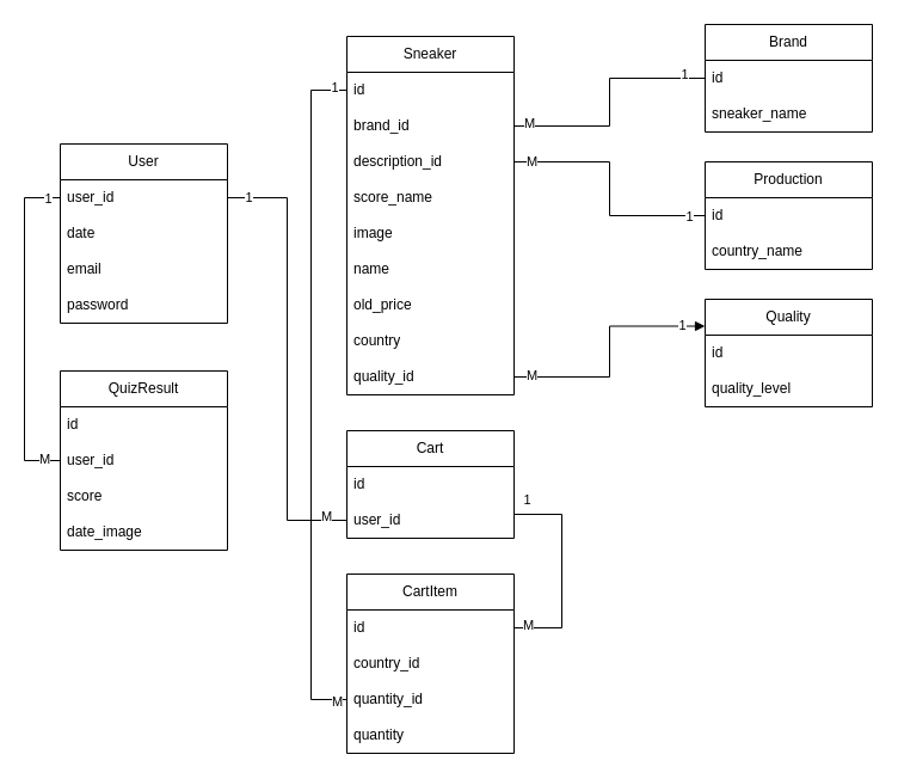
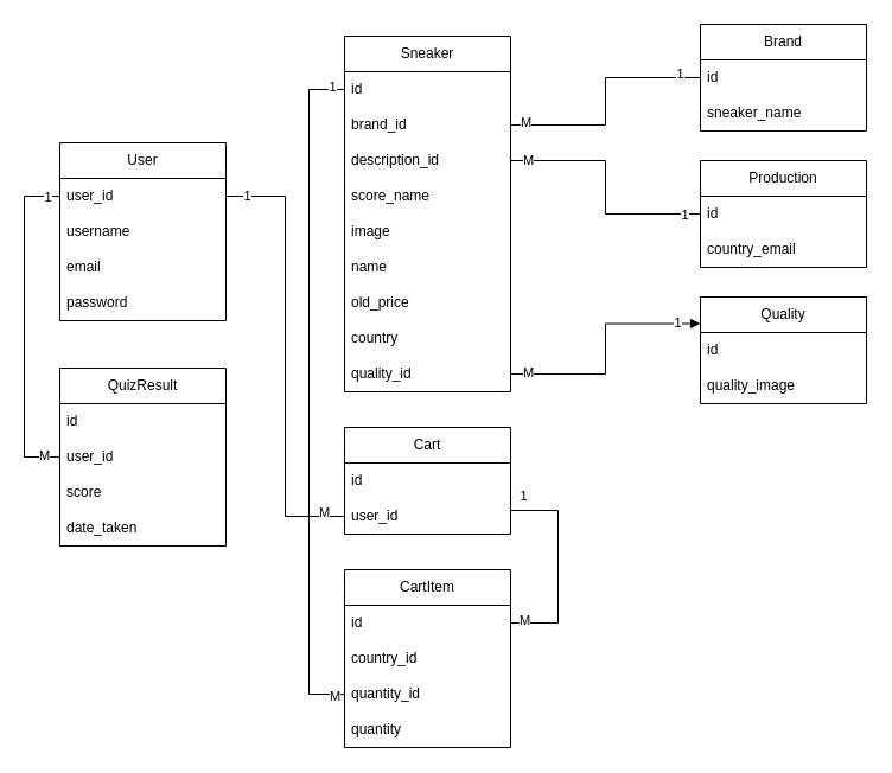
  <mxCell id="0" />
  <mxCell id="1" parent="0" />
  <mxCell id="2" value="User" style="swimlane;fontStyle=0;childLayout=stackLayout;horizontal=1;startSize=30;horizontalStack=0;resizeParent=1;resizeParentMax=0;resizeLast=0;collapsible=1;marginBottom=0;whiteSpace=wrap;html=1;" vertex="1" parent="1"><mxGeometry x="50" y="120" width="140" height="150" as="geometry" /></mxCell>
  <mxCell id="3" value="user_id" style="text;strokeColor=none;fillColor=none;align=left;verticalAlign=middle;spacingLeft=4;spacingRight=4;overflow=hidden;points=[[0,0.5],[1,0.5]];portConstraint=eastwest;rotatable=0;whiteSpace=wrap;html=1;" vertex="1" parent="2"><mxGeometry y="30" width="140" height="30" as="geometry" /></mxCell>
- <mxCell id="4" value="date" style="text;strokeColor=none;fillColor=none;align=left;verticalAlign=middle;spacingLeft=4;spacingRight=4;overflow=hidden;points=[[0,0.5],[1,0.5]];portConstraint=eastwest;rotatable=0;whiteSpace=wrap;html=1;" vertex="1" parent="2"><mxGeometry y="60" width="140" height="30" as="geometry" /></mxCell>
+ <mxCell id="4" value="username" style="text;strokeColor=none;fillColor=none;align=left;verticalAlign=middle;spacingLeft=4;spacingRight=4;overflow=hidden;points=[[0,0.5],[1,0.5]];portConstraint=eastwest;rotatable=0;whiteSpace=wrap;html=1;" vertex="1" parent="2"><mxGeometry y="60" width="140" height="30" as="geometry" /></mxCell>
  <mxCell id="5" value="email" style="text;strokeColor=none;fillColor=none;align=left;verticalAlign=middle;spacingLeft=4;spacingRight=4;overflow=hidden;points=[[0,0.5],[1,0.5]];portConstraint=eastwest;rotatable=0;whiteSpace=wrap;html=1;" vertex="1" parent="2"><mxGeometry y="90" width="140" height="30" as="geometry" /></mxCell>
  <mxCell id="6" value="password" style="text;strokeColor=none;fillColor=none;align=left;verticalAlign=middle;spacingLeft=4;spacingRight=4;overflow=hidden;points=[[0,0.5],[1,0.5]];portConstraint=eastwest;rotatable=0;whiteSpace=wrap;html=1;" vertex="1" parent="2"><mxGeometry y="120" width="140" height="30" as="geometry" /></mxCell>
  <mxCell id="7" value="Sneaker" style="swimlane;fontStyle=0;childLayout=stackLayout;horizontal=1;startSize=30;horizontalStack=0;resizeParent=1;resizeParentMax=0;resizeLast=0;collapsible=1;marginBottom=0;whiteSpace=wrap;html=1;" vertex="1" parent="1"><mxGeometry x="290" y="30" width="140" height="300" as="geometry" /></mxCell>
  <mxCell id="8" value="id" style="text;strokeColor=none;fillColor=none;align=left;verticalAlign=middle;spacingLeft=4;spacingRight=4;overflow=hidden;points=[[0,0.5],[1,0.5]];portConstraint=eastwest;rotatable=0;whiteSpace=wrap;html=1;" vertex="1" parent="7"><mxGeometry y="30" width="140" height="30" as="geometry" /></mxCell>
  <mxCell id="9" value="brand_id" style="text;strokeColor=none;fillColor=none;align=left;verticalAlign=middle;spacingLeft=4;spacingRight=4;overflow=hidden;points=[[0,0.5],[1,0.5]];portConstraint=eastwest;rotatable=0;whiteSpace=wrap;html=1;" vertex="1" parent="7"><mxGeometry y="60" width="140" height="30" as="geometry" /></mxCell>
  <mxCell id="10" value="description_id" style="text;strokeColor=none;fillColor=none;align=left;verticalAlign=middle;spacingLeft=4;spacingRight=4;overflow=hidden;points=[[0,0.5],[1,0.5]];portConstraint=eastwest;rotatable=0;whiteSpace=wrap;html=1;" vertex="1" parent="7"><mxGeometry y="90" width="140" height="30" as="geometry" /></mxCell>
  <mxCell id="11" value="score_name" style="text;strokeColor=none;fillColor=none;align=left;verticalAlign=middle;spacingLeft=4;spacingRight=4;overflow=hidden;points=[[0,0.5],[1,0.5]];portConstraint=eastwest;rotatable=0;whiteSpace=wrap;html=1;" vertex="1" parent="7"><mxGeometry y="120" width="140" height="30" as="geometry" /></mxCell>
  <mxCell id="12" value="image" style="text;strokeColor=none;fillColor=none;align=left;verticalAlign=middle;spacingLeft=4;spacingRight=4;overflow=hidden;points=[[0,0.5],[1,0.5]];portConstraint=eastwest;rotatable=0;whiteSpace=wrap;html=1;" vertex="1" parent="7"><mxGeometry y="150" width="140" height="30" as="geometry" /></mxCell>
  <mxCell id="13" value="name" style="text;strokeColor=none;fillColor=none;align=left;verticalAlign=middle;spacingLeft=4;spacingRight=4;overflow=hidden;points=[[0,0.5],[1,0.5]];portConstraint=eastwest;rotatable=0;whiteSpace=wrap;html=1;" vertex="1" parent="7"><mxGeometry y="180" width="140" height="30" as="geometry" /></mxCell>
  <mxCell id="14" value="old_price" style="text;strokeColor=none;fillColor=none;align=left;verticalAlign=middle;spacingLeft=4;spacingRight=4;overflow=hidden;points=[[0,0.5],[1,0.5]];portConstraint=eastwest;rotatable=0;whiteSpace=wrap;html=1;" vertex="1" parent="7"><mxGeometry y="210" width="140" height="30" as="geometry" /></mxCell>
  <mxCell id="15" value="country" style="text;strokeColor=none;fillColor=none;align=left;verticalAlign=middle;spacingLeft=4;spacingRight=4;overflow=hidden;points=[[0,0.5],[1,0.5]];portConstraint=eastwest;rotatable=0;whiteSpace=wrap;html=1;" vertex="1" parent="7"><mxGeometry y="240" width="140" height="30" as="geometry" /></mxCell>
  <mxCell id="16" value="quality_id" style="text;strokeColor=none;fillColor=none;align=left;verticalAlign=middle;spacingLeft=4;spacingRight=4;overflow=hidden;points=[[0,0.5],[1,0.5]];portConstraint=eastwest;rotatable=0;whiteSpace=wrap;html=1;" vertex="1" parent="7"><mxGeometry y="270" width="140" height="30" as="geometry" /></mxCell>
  <mxCell id="17" value="CartItem" style="swimlane;fontStyle=0;childLayout=stackLayout;horizontal=1;startSize=30;horizontalStack=0;resizeParent=1;resizeParentMax=0;resizeLast=0;collapsible=1;marginBottom=0;whiteSpace=wrap;html=1;" vertex="1" parent="1"><mxGeometry x="290" y="480" width="140" height="150" as="geometry" /></mxCell>
  <mxCell id="18" value="id" style="text;strokeColor=none;fillColor=none;align=left;verticalAlign=middle;spacingLeft=4;spacingRight=4;overflow=hidden;points=[[0,0.5],[1,0.5]];portConstraint=eastwest;rotatable=0;whiteSpace=wrap;html=1;" vertex="1" parent="17"><mxGeometry y="30" width="140" height="30" as="geometry" /></mxCell>
  <mxCell id="19" value="country_id" style="text;strokeColor=none;fillColor=none;align=left;verticalAlign=middle;spacingLeft=4;spacingRight=4;overflow=hidden;points=[[0,0.5],[1,0.5]];portConstraint=eastwest;rotatable=0;whiteSpace=wrap;html=1;" vertex="1" parent="17"><mxGeometry y="60" width="140" height="30" as="geometry" /></mxCell>
  <mxCell id="20" value="quantity_id" style="text;strokeColor=none;fillColor=none;align=left;verticalAlign=middle;spacingLeft=4;spacingRight=4;overflow=hidden;points=[[0,0.5],[1,0.5]];portConstraint=eastwest;rotatable=0;whiteSpace=wrap;html=1;" vertex="1" parent="17"><mxGeometry y="90" width="140" height="30" as="geometry" /></mxCell>
  <mxCell id="21" value="quantity" style="text;strokeColor=none;fillColor=none;align=left;verticalAlign=middle;spacingLeft=4;spacingRight=4;overflow=hidden;points=[[0,0.5],[1,0.5]];portConstraint=eastwest;rotatable=0;whiteSpace=wrap;html=1;" vertex="1" parent="17"><mxGeometry y="120" width="140" height="30" as="geometry" /></mxCell>
  <mxCell id="22" value="Brand" style="swimlane;fontStyle=0;childLayout=stackLayout;horizontal=1;startSize=30;horizontalStack=0;resizeParent=1;resizeParentMax=0;resizeLast=0;collapsible=1;marginBottom=0;whiteSpace=wrap;html=1;" vertex="1" parent="1"><mxGeometry x="590" y="20" width="140" height="90" as="geometry" /></mxCell>
  <mxCell id="23" value="id" style="text;strokeColor=none;fillColor=none;align=left;verticalAlign=middle;spacingLeft=4;spacingRight=4;overflow=hidden;points=[[0,0.5],[1,0.5]];portConstraint=eastwest;rotatable=0;whiteSpace=wrap;html=1;" vertex="1" parent="22"><mxGeometry y="30" width="140" height="30" as="geometry" /></mxCell>
  <mxCell id="24" value="sneaker_name" style="text;strokeColor=none;fillColor=none;align=left;verticalAlign=middle;spacingLeft=4;spacingRight=4;overflow=hidden;points=[[0,0.5],[1,0.5]];portConstraint=eastwest;rotatable=0;whiteSpace=wrap;html=1;" vertex="1" parent="22"><mxGeometry y="60" width="140" height="30" as="geometry" /></mxCell>
  <mxCell id="25" value="Production" style="swimlane;fontStyle=0;childLayout=stackLayout;horizontal=1;startSize=30;horizontalStack=0;resizeParent=1;resizeParentMax=0;resizeLast=0;collapsible=1;marginBottom=0;whiteSpace=wrap;html=1;" vertex="1" parent="1"><mxGeometry x="590" y="135" width="140" height="90" as="geometry" /></mxCell>
  <mxCell id="26" value="id" style="text;strokeColor=none;fillColor=none;align=left;verticalAlign=middle;spacingLeft=4;spacingRight=4;overflow=hidden;points=[[0,0.5],[1,0.5]];portConstraint=eastwest;rotatable=0;whiteSpace=wrap;html=1;" vertex="1" parent="25"><mxGeometry y="30" width="140" height="30" as="geometry" /></mxCell>
- <mxCell id="27" value="country_name" style="text;strokeColor=none;fillColor=none;align=left;verticalAlign=middle;spacingLeft=4;spacingRight=4;overflow=hidden;points=[[0,0.5],[1,0.5]];portConstraint=eastwest;rotatable=0;whiteSpace=wrap;html=1;" vertex="1" parent="25"><mxGeometry y="60" width="140" height="30" as="geometry" /></mxCell>
+ <mxCell id="27" value="country_email" style="text;strokeColor=none;fillColor=none;align=left;verticalAlign=middle;spacingLeft=4;spacingRight=4;overflow=hidden;points=[[0,0.5],[1,0.5]];portConstraint=eastwest;rotatable=0;whiteSpace=wrap;html=1;" vertex="1" parent="25"><mxGeometry y="60" width="140" height="30" as="geometry" /></mxCell>
  <mxCell id="28" value="Quality" style="swimlane;fontStyle=0;childLayout=stackLayout;horizontal=1;startSize=30;horizontalStack=0;resizeParent=1;resizeParentMax=0;resizeLast=0;collapsible=1;marginBottom=0;whiteSpace=wrap;html=1;" vertex="1" parent="1"><mxGeometry x="590" y="250" width="140" height="90" as="geometry" /></mxCell>
  <mxCell id="29" value="id" style="text;strokeColor=none;fillColor=none;align=left;verticalAlign=middle;spacingLeft=4;spacingRight=4;overflow=hidden;points=[[0,0.5],[1,0.5]];portConstraint=eastwest;rotatable=0;whiteSpace=wrap;html=1;" vertex="1" parent="28"><mxGeometry y="30" width="140" height="30" as="geometry" /></mxCell>
- <mxCell id="30" value="quality_level" style="text;strokeColor=none;fillColor=none;align=left;verticalAlign=middle;spacingLeft=4;spacingRight=4;overflow=hidden;points=[[0,0.5],[1,0.5]];portConstraint=eastwest;rotatable=0;whiteSpace=wrap;html=1;" vertex="1" parent="28"><mxGeometry y="60" width="140" height="30" as="geometry" /></mxCell>
+ <mxCell id="30" value="quality_image" style="text;strokeColor=none;fillColor=none;align=left;verticalAlign=middle;spacingLeft=4;spacingRight=4;overflow=hidden;points=[[0,0.5],[1,0.5]];portConstraint=eastwest;rotatable=0;whiteSpace=wrap;html=1;" vertex="1" parent="28"><mxGeometry y="60" width="140" height="30" as="geometry" /></mxCell>
  <mxCell id="31" value="Cart" style="swimlane;fontStyle=0;childLayout=stackLayout;horizontal=1;startSize=30;horizontalStack=0;resizeParent=1;resizeParentMax=0;resizeLast=0;collapsible=1;marginBottom=0;whiteSpace=wrap;html=1;" vertex="1" parent="1"><mxGeometry x="290" y="360" width="140" height="90" as="geometry" /></mxCell>
  <mxCell id="32" value="id" style="text;strokeColor=none;fillColor=none;align=left;verticalAlign=middle;spacingLeft=4;spacingRight=4;overflow=hidden;points=[[0,0.5],[1,0.5]];portConstraint=eastwest;rotatable=0;whiteSpace=wrap;html=1;" vertex="1" parent="31"><mxGeometry y="30" width="140" height="30" as="geometry" /></mxCell>
  <mxCell id="33" value="user_id" style="text;strokeColor=none;fillColor=none;align=left;verticalAlign=middle;spacingLeft=4;spacingRight=4;overflow=hidden;points=[[0,0.5],[1,0.5]];portConstraint=eastwest;rotatable=0;whiteSpace=wrap;html=1;" vertex="1" parent="31"><mxGeometry y="60" width="140" height="30" as="geometry" /></mxCell>
  <mxCell id="34" value="QuizResult" style="swimlane;fontStyle=0;childLayout=stackLayout;horizontal=1;startSize=30;horizontalStack=0;resizeParent=1;resizeParentMax=0;resizeLast=0;collapsible=1;marginBottom=0;whiteSpace=wrap;html=1;" vertex="1" parent="1"><mxGeometry x="50" y="310" width="140" height="150" as="geometry" /></mxCell>
  <mxCell id="35" value="id" style="text;strokeColor=none;fillColor=none;align=left;verticalAlign=middle;spacingLeft=4;spacingRight=4;overflow=hidden;points=[[0,0.5],[1,0.5]];portConstraint=eastwest;rotatable=0;whiteSpace=wrap;html=1;" vertex="1" parent="34"><mxGeometry y="30" width="140" height="30" as="geometry" /></mxCell>
  <mxCell id="36" value="user_id" style="text;strokeColor=none;fillColor=none;align=left;verticalAlign=middle;spacingLeft=4;spacingRight=4;overflow=hidden;points=[[0,0.5],[1,0.5]];portConstraint=eastwest;rotatable=0;whiteSpace=wrap;html=1;" vertex="1" parent="34"><mxGeometry y="60" width="140" height="30" as="geometry" /></mxCell>
  <mxCell id="37" value="score" style="text;strokeColor=none;fillColor=none;align=left;verticalAlign=middle;spacingLeft=4;spacingRight=4;overflow=hidden;points=[[0,0.5],[1,0.5]];portConstraint=eastwest;rotatable=0;whiteSpace=wrap;html=1;" vertex="1" parent="34"><mxGeometry y="90" width="140" height="30" as="geometry" /></mxCell>
- <mxCell id="38" value="date_image" style="text;strokeColor=none;fillColor=none;align=left;verticalAlign=middle;spacingLeft=4;spacingRight=4;overflow=hidden;points=[[0,0.5],[1,0.5]];portConstraint=eastwest;rotatable=0;whiteSpace=wrap;html=1;" vertex="1" parent="34"><mxGeometry y="120" width="140" height="30" as="geometry" /></mxCell>
+ <mxCell id="38" value="date_taken" style="text;strokeColor=none;fillColor=none;align=left;verticalAlign=middle;spacingLeft=4;spacingRight=4;overflow=hidden;points=[[0,0.5],[1,0.5]];portConstraint=eastwest;rotatable=0;whiteSpace=wrap;html=1;" vertex="1" parent="34"><mxGeometry y="120" width="140" height="30" as="geometry" /></mxCell>
  <mxCell id="39" style="edgeStyle=orthogonalEdgeStyle;rounded=0;orthogonalLoop=1;jettySize=auto;html=1;exitX=1;exitY=0.5;exitDx=0;exitDy=0;entryX=0;entryY=0.5;entryDx=0;entryDy=0;endArrow=none;startFill=0;" edge="1" parent="1" source="9" target="23"><mxGeometry relative="1" as="geometry" /></mxCell>
  <mxCell id="40" value="M" style="edgeLabel;html=1;align=center;verticalAlign=middle;resizable=0;points=[];" vertex="1" connectable="0" parent="39"><mxGeometry x="-0.878" y="3" relative="1" as="geometry"><mxPoint as="offset" /></mxGeometry></mxCell>
  <mxCell id="41" value="1" style="edgeLabel;html=1;align=center;verticalAlign=middle;resizable=0;points=[];" vertex="1" connectable="0" parent="39"><mxGeometry x="0.817" y="4" relative="1" as="geometry"><mxPoint as="offset" /></mxGeometry></mxCell>
  <mxCell id="42" style="edgeStyle=orthogonalEdgeStyle;rounded=0;orthogonalLoop=1;jettySize=auto;html=1;exitX=1;exitY=0.5;exitDx=0;exitDy=0;entryX=0;entryY=0.5;entryDx=0;entryDy=0;endArrow=none;startFill=0;" edge="1" parent="1" source="10" target="26"><mxGeometry relative="1" as="geometry" /></mxCell>
  <mxCell id="43" value="1" style="edgeLabel;html=1;align=center;verticalAlign=middle;resizable=0;points=[];" vertex="1" connectable="0" parent="42"><mxGeometry x="0.862" relative="1" as="geometry"><mxPoint as="offset" /></mxGeometry></mxCell>
  <mxCell id="44" value="M" style="edgeLabel;html=1;align=center;verticalAlign=middle;resizable=0;points=[];" vertex="1" connectable="0" parent="42"><mxGeometry x="-0.867" y="1" relative="1" as="geometry"><mxPoint as="offset" /></mxGeometry></mxCell>
  <mxCell id="45" style="edgeStyle=orthogonalEdgeStyle;rounded=0;orthogonalLoop=1;jettySize=auto;html=1;exitX=1;exitY=0.5;exitDx=0;exitDy=0;entryX=0;entryY=0.25;entryDx=0;entryDy=0;endArrow=block;startFill=0;" edge="1" parent="1" source="16" target="28"><mxGeometry relative="1" as="geometry" /></mxCell>
  <mxCell id="46" value="1" style="edgeLabel;html=1;align=center;verticalAlign=middle;resizable=0;points=[];" vertex="1" connectable="0" parent="45"><mxGeometry x="0.795" y="1" relative="1" as="geometry"><mxPoint x="1" as="offset" /></mxGeometry></mxCell>
  <mxCell id="47" value="M" style="edgeLabel;html=1;align=center;verticalAlign=middle;resizable=0;points=[];" vertex="1" connectable="0" parent="45"><mxGeometry x="-0.865" y="2" relative="1" as="geometry"><mxPoint as="offset" /></mxGeometry></mxCell>
  <mxCell id="48" style="edgeStyle=orthogonalEdgeStyle;rounded=0;orthogonalLoop=1;jettySize=auto;html=1;exitX=0;exitY=0.5;exitDx=0;exitDy=0;entryX=1;entryY=0.5;entryDx=0;entryDy=0;endArrow=none;startFill=0;" edge="1" parent="1" source="33" target="3"><mxGeometry relative="1" as="geometry" /></mxCell>
  <mxCell id="49" value="1" style="edgeLabel;html=1;align=center;verticalAlign=middle;resizable=0;points=[];" vertex="1" connectable="0" parent="48"><mxGeometry x="0.907" y="-1" relative="1" as="geometry"><mxPoint as="offset" /></mxGeometry></mxCell>
  <mxCell id="50" value="M" style="edgeLabel;html=1;align=center;verticalAlign=middle;resizable=0;points=[];" vertex="1" connectable="0" parent="48"><mxGeometry x="-0.904" y="-4" relative="1" as="geometry"><mxPoint as="offset" /></mxGeometry></mxCell>
  <mxCell id="51" style="edgeStyle=orthogonalEdgeStyle;rounded=0;orthogonalLoop=1;jettySize=auto;html=1;exitX=1;exitY=0.5;exitDx=0;exitDy=0;entryX=1;entryY=0.5;entryDx=0;entryDy=0;endArrow=none;startFill=0;" edge="1" parent="1" source="32" target="18"><mxGeometry relative="1" as="geometry"><Array as="points"><mxPoint x="430" y="430" /><mxPoint x="470" y="430" /><mxPoint x="470" y="525" /></Array></mxGeometry></mxCell>
  <mxCell id="52" value="1" style="edgeLabel;html=1;align=center;verticalAlign=middle;resizable=0;points=[];" vertex="1" connectable="0" parent="51"><mxGeometry x="-0.885" y="-3" relative="1" as="geometry"><mxPoint x="13" as="offset" /></mxGeometry></mxCell>
  <mxCell id="53" value="M" style="edgeLabel;html=1;align=center;verticalAlign=middle;resizable=0;points=[];" vertex="1" connectable="0" parent="51"><mxGeometry x="0.885" y="-3" relative="1" as="geometry"><mxPoint as="offset" /></mxGeometry></mxCell>
  <mxCell id="54" style="edgeStyle=orthogonalEdgeStyle;rounded=0;orthogonalLoop=1;jettySize=auto;html=1;exitX=0;exitY=0.5;exitDx=0;exitDy=0;entryX=0;entryY=0.5;entryDx=0;entryDy=0;endArrow=none;startFill=0;" edge="1" parent="1" source="36" target="3"><mxGeometry relative="1" as="geometry"><Array as="points"><mxPoint x="20" y="385" /><mxPoint x="20" y="165" /></Array></mxGeometry></mxCell>
  <mxCell id="55" value="1" style="edgeLabel;html=1;align=center;verticalAlign=middle;resizable=0;points=[];" vertex="1" connectable="0" parent="54"><mxGeometry x="0.924" relative="1" as="geometry"><mxPoint as="offset" /></mxGeometry></mxCell>
  <mxCell id="56" value="M" style="edgeLabel;html=1;align=center;verticalAlign=middle;resizable=0;points=[];" vertex="1" connectable="0" parent="54"><mxGeometry x="-0.903" y="-2" relative="1" as="geometry"><mxPoint as="offset" /></mxGeometry></mxCell>
  <mxCell id="57" style="edgeStyle=orthogonalEdgeStyle;rounded=0;orthogonalLoop=1;jettySize=auto;html=1;exitX=0;exitY=0.5;exitDx=0;exitDy=0;entryX=0;entryY=0.5;entryDx=0;entryDy=0;endArrow=none;startFill=0;" edge="1" parent="1" source="20" target="8"><mxGeometry relative="1" as="geometry"><Array as="points"><mxPoint x="260" y="585" /><mxPoint x="260" y="75" /></Array></mxGeometry></mxCell>
  <mxCell id="58" value="M" style="edgeLabel;html=1;align=center;verticalAlign=middle;resizable=0;points=[];" vertex="1" connectable="0" parent="57"><mxGeometry x="-0.97" y="1" relative="1" as="geometry"><mxPoint as="offset" /></mxGeometry></mxCell>
  <mxCell id="59" value="1" style="edgeLabel;html=1;align=center;verticalAlign=middle;resizable=0;points=[];" vertex="1" connectable="0" parent="57"><mxGeometry x="0.963" y="3" relative="1" as="geometry"><mxPoint as="offset" /></mxGeometry></mxCell>
